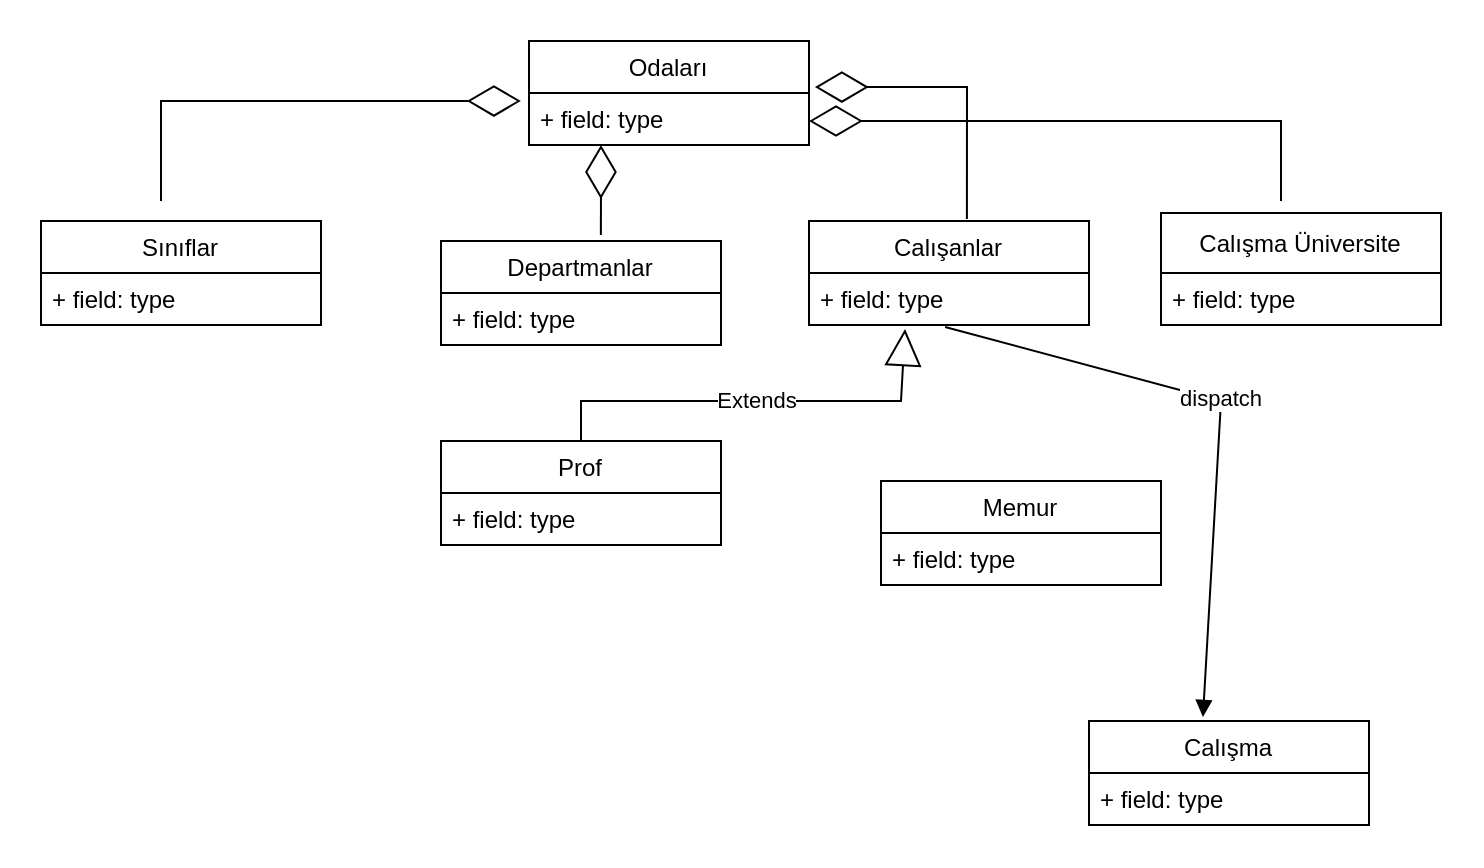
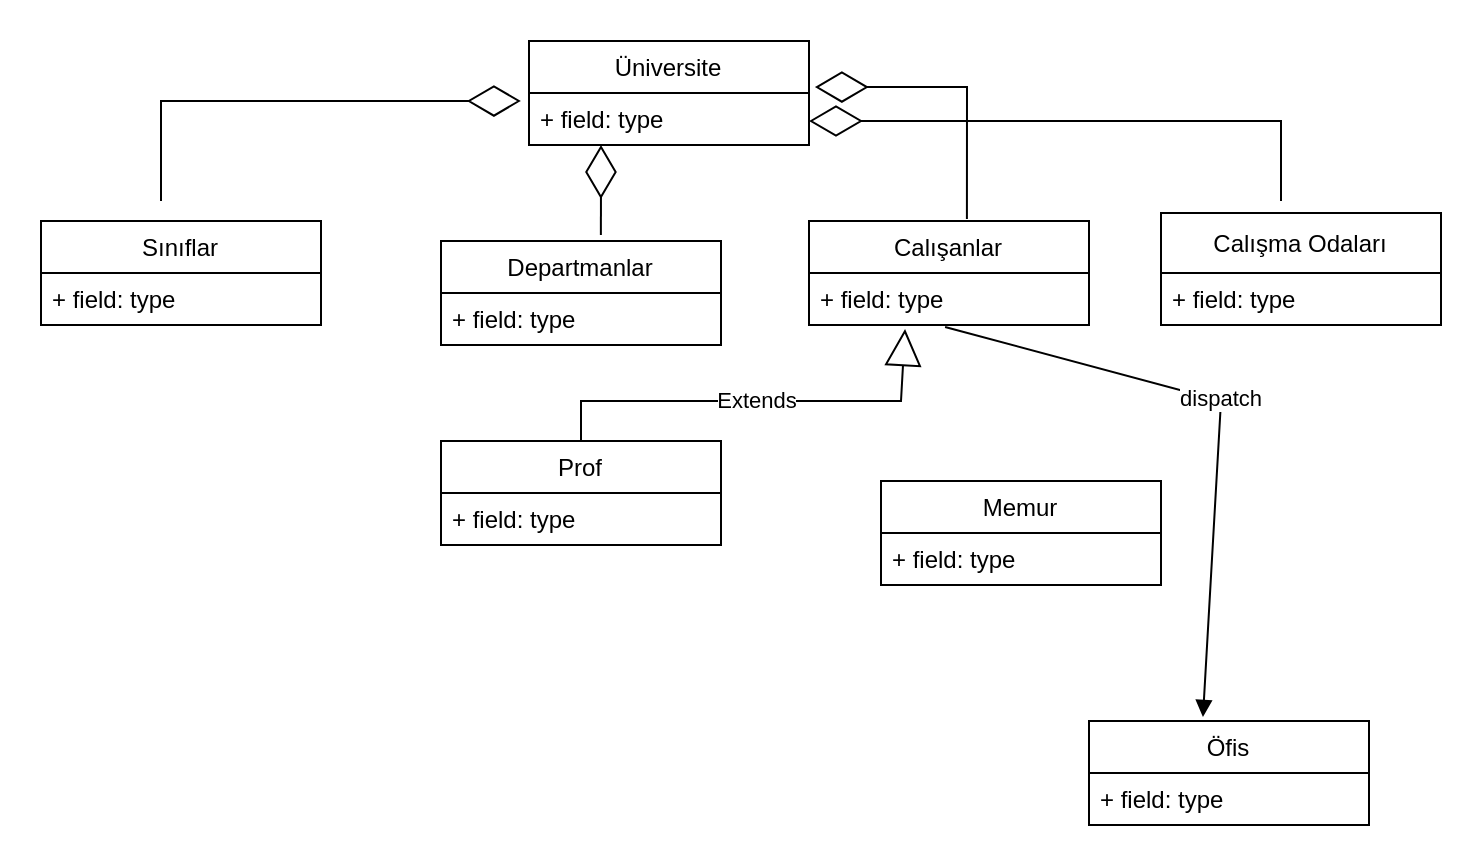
  <mxCell id="0" />
  <mxCell id="1" parent="0" />
- <mxCell id="2" value="Odaları" style="swimlane;fontStyle=0;childLayout=stackLayout;horizontal=1;startSize=26;fillColor=none;horizontalStack=0;resizeParent=1;resizeParentMax=0;resizeLast=0;collapsible=1;marginBottom=0;" parent="1" vertex="1"><mxGeometry x="264" y="20" width="140" height="52" as="geometry" /></mxCell>
+ <mxCell id="2" value="Üniversite" style="swimlane;fontStyle=0;childLayout=stackLayout;horizontal=1;startSize=26;fillColor=none;horizontalStack=0;resizeParent=1;resizeParentMax=0;resizeLast=0;collapsible=1;marginBottom=0;" parent="1" vertex="1"><mxGeometry x="264" y="20" width="140" height="52" as="geometry" /></mxCell>
  <mxCell id="3" value="+ field: type" style="text;strokeColor=none;fillColor=none;align=left;verticalAlign=top;spacingLeft=4;spacingRight=4;overflow=hidden;rotatable=0;points=[[0,0.5],[1,0.5]];portConstraint=eastwest;" parent="2" vertex="1"><mxGeometry y="26" width="140" height="26" as="geometry" /></mxCell>
- <mxCell id="4" value="Calışma Üniversite" style="swimlane;fontStyle=0;childLayout=stackLayout;horizontal=1;startSize=30;fillColor=none;horizontalStack=0;resizeParent=1;resizeParentMax=0;resizeLast=0;collapsible=1;marginBottom=0;" parent="1" vertex="1"><mxGeometry x="580" y="106" width="140" height="56" as="geometry" /></mxCell>
+ <mxCell id="4" value="Calışma Odaları" style="swimlane;fontStyle=0;childLayout=stackLayout;horizontal=1;startSize=30;fillColor=none;horizontalStack=0;resizeParent=1;resizeParentMax=0;resizeLast=0;collapsible=1;marginBottom=0;" parent="1" vertex="1"><mxGeometry x="580" y="106" width="140" height="56" as="geometry" /></mxCell>
  <mxCell id="5" value="+ field: type" style="text;strokeColor=none;fillColor=none;align=left;verticalAlign=top;spacingLeft=4;spacingRight=4;overflow=hidden;rotatable=0;points=[[0,0.5],[1,0.5]];portConstraint=eastwest;" parent="4" vertex="1"><mxGeometry y="30" width="140" height="26" as="geometry" /></mxCell>
  <mxCell id="6" value="Departmanlar" style="swimlane;fontStyle=0;childLayout=stackLayout;horizontal=1;startSize=26;fillColor=none;horizontalStack=0;resizeParent=1;resizeParentMax=0;resizeLast=0;collapsible=1;marginBottom=0;" parent="1" vertex="1"><mxGeometry x="220" y="120" width="140" height="52" as="geometry" /></mxCell>
  <mxCell id="7" value="+ field: type" style="text;strokeColor=none;fillColor=none;align=left;verticalAlign=top;spacingLeft=4;spacingRight=4;overflow=hidden;rotatable=0;points=[[0,0.5],[1,0.5]];portConstraint=eastwest;" parent="6" vertex="1"><mxGeometry y="26" width="140" height="26" as="geometry" /></mxCell>
  <mxCell id="8" value="Sınıflar" style="swimlane;fontStyle=0;childLayout=stackLayout;horizontal=1;startSize=26;fillColor=none;horizontalStack=0;resizeParent=1;resizeParentMax=0;resizeLast=0;collapsible=1;marginBottom=0;" parent="1" vertex="1"><mxGeometry x="20" y="110" width="140" height="52" as="geometry" /></mxCell>
  <mxCell id="9" value="+ field: type" style="text;strokeColor=none;fillColor=none;align=left;verticalAlign=top;spacingLeft=4;spacingRight=4;overflow=hidden;rotatable=0;points=[[0,0.5],[1,0.5]];portConstraint=eastwest;" parent="8" vertex="1"><mxGeometry y="26" width="140" height="26" as="geometry" /></mxCell>
  <mxCell id="10" value="Calışanlar" style="swimlane;fontStyle=0;childLayout=stackLayout;horizontal=1;startSize=26;fillColor=none;horizontalStack=0;resizeParent=1;resizeParentMax=0;resizeLast=0;collapsible=1;marginBottom=0;" parent="1" vertex="1"><mxGeometry x="404" y="110" width="140" height="52" as="geometry" /></mxCell>
  <mxCell id="11" value="+ field: type" style="text;strokeColor=none;fillColor=none;align=left;verticalAlign=top;spacingLeft=4;spacingRight=4;overflow=hidden;rotatable=0;points=[[0,0.5],[1,0.5]];portConstraint=eastwest;" parent="10" vertex="1"><mxGeometry y="26" width="140" height="26" as="geometry" /></mxCell>
- <mxCell id="12" value="Calışma" style="swimlane;fontStyle=0;childLayout=stackLayout;horizontal=1;startSize=26;fillColor=none;horizontalStack=0;resizeParent=1;resizeParentMax=0;resizeLast=0;collapsible=1;marginBottom=0;" parent="1" vertex="1"><mxGeometry x="544" y="360" width="140" height="52" as="geometry" /></mxCell>
+ <mxCell id="12" value="Öfis" style="swimlane;fontStyle=0;childLayout=stackLayout;horizontal=1;startSize=26;fillColor=none;horizontalStack=0;resizeParent=1;resizeParentMax=0;resizeLast=0;collapsible=1;marginBottom=0;" parent="1" vertex="1"><mxGeometry x="544" y="360" width="140" height="52" as="geometry" /></mxCell>
  <mxCell id="13" value="+ field: type" style="text;strokeColor=none;fillColor=none;align=left;verticalAlign=top;spacingLeft=4;spacingRight=4;overflow=hidden;rotatable=0;points=[[0,0.5],[1,0.5]];portConstraint=eastwest;" parent="12" vertex="1"><mxGeometry y="26" width="140" height="26" as="geometry" /></mxCell>
  <mxCell id="14" value="Memur" style="swimlane;fontStyle=0;childLayout=stackLayout;horizontal=1;startSize=26;fillColor=none;horizontalStack=0;resizeParent=1;resizeParentMax=0;resizeLast=0;collapsible=1;marginBottom=0;" parent="1" vertex="1"><mxGeometry x="440" y="240" width="140" height="52" as="geometry" /></mxCell>
  <mxCell id="15" value="+ field: type" style="text;strokeColor=none;fillColor=none;align=left;verticalAlign=top;spacingLeft=4;spacingRight=4;overflow=hidden;rotatable=0;points=[[0,0.5],[1,0.5]];portConstraint=eastwest;" parent="14" vertex="1"><mxGeometry y="26" width="140" height="26" as="geometry" /></mxCell>
  <mxCell id="16" value="Prof" style="swimlane;fontStyle=0;childLayout=stackLayout;horizontal=1;startSize=26;fillColor=none;horizontalStack=0;resizeParent=1;resizeParentMax=0;resizeLast=0;collapsible=1;marginBottom=0;" parent="1" vertex="1"><mxGeometry x="220" y="220" width="140" height="52" as="geometry" /></mxCell>
  <mxCell id="17" value="+ field: type" style="text;strokeColor=none;fillColor=none;align=left;verticalAlign=top;spacingLeft=4;spacingRight=4;overflow=hidden;rotatable=0;points=[[0,0.5],[1,0.5]];portConstraint=eastwest;" parent="16" vertex="1"><mxGeometry y="26" width="140" height="26" as="geometry" /></mxCell>
  <mxCell id="18" value="" style="endArrow=diamondThin;endFill=0;endSize=24;html=1;rounded=0;exitX=0.571;exitY=-0.058;exitDx=0;exitDy=0;exitPerimeter=0;" parent="1" source="6" edge="1"><mxGeometry width="160" relative="1" as="geometry"><mxPoint x="300" y="110" as="sourcePoint" /><mxPoint x="300" y="72" as="targetPoint" /></mxGeometry></mxCell>
  <mxCell id="19" value="" style="endArrow=diamondThin;endFill=0;endSize=24;html=1;rounded=0;entryX=-0.029;entryY=0.154;entryDx=0;entryDy=0;entryPerimeter=0;" parent="1" target="3" edge="1"><mxGeometry width="160" relative="1" as="geometry"><mxPoint x="80" y="100" as="sourcePoint" /><mxPoint x="60.06" y="-34.984" as="targetPoint" /><Array as="points"><mxPoint x="80" y="50" /></Array></mxGeometry></mxCell>
  <mxCell id="20" value="" style="endArrow=diamondThin;endFill=0;endSize=24;html=1;rounded=0;exitX=0.564;exitY=-0.019;exitDx=0;exitDy=0;exitPerimeter=0;entryX=1.021;entryY=-0.115;entryDx=0;entryDy=0;entryPerimeter=0;" parent="1" source="10" target="3" edge="1"><mxGeometry width="160" relative="1" as="geometry"><mxPoint x="560" y="10" as="sourcePoint" /><mxPoint x="560.06" y="-34.984" as="targetPoint" /><Array as="points"><mxPoint x="483" y="43" /></Array></mxGeometry></mxCell>
  <mxCell id="21" value="" style="endArrow=diamondThin;endFill=0;endSize=24;html=1;rounded=0;" parent="1" edge="1"><mxGeometry width="160" relative="1" as="geometry"><mxPoint x="640" y="100" as="sourcePoint" /><mxPoint x="404" y="60" as="targetPoint" /><Array as="points"><mxPoint x="640" y="60" /></Array></mxGeometry></mxCell>
  <mxCell id="22" value="dispatch" style="html=1;verticalAlign=bottom;endArrow=block;rounded=0;exitX=0.486;exitY=1.038;exitDx=0;exitDy=0;exitPerimeter=0;entryX=0.407;entryY=-0.038;entryDx=0;entryDy=0;entryPerimeter=0;" parent="1" source="11" target="12" edge="1"><mxGeometry width="80" relative="1" as="geometry"><mxPoint x="300" y="440" as="sourcePoint" /><mxPoint x="600" y="350" as="targetPoint" /><Array as="points"><mxPoint x="610" y="200" /></Array></mxGeometry></mxCell>
  <mxCell id="23" value="Extends" style="endArrow=block;endSize=16;endFill=0;html=1;rounded=0;exitX=0.5;exitY=0;exitDx=0;exitDy=0;entryX=0.343;entryY=1.077;entryDx=0;entryDy=0;entryPerimeter=0;" parent="1" source="16" target="11" edge="1"><mxGeometry width="160" relative="1" as="geometry"><mxPoint x="260" y="240" as="sourcePoint" /><mxPoint x="420" y="240" as="targetPoint" /><Array as="points"><mxPoint x="290" y="200" /><mxPoint x="450" y="200" /></Array></mxGeometry></mxCell>
